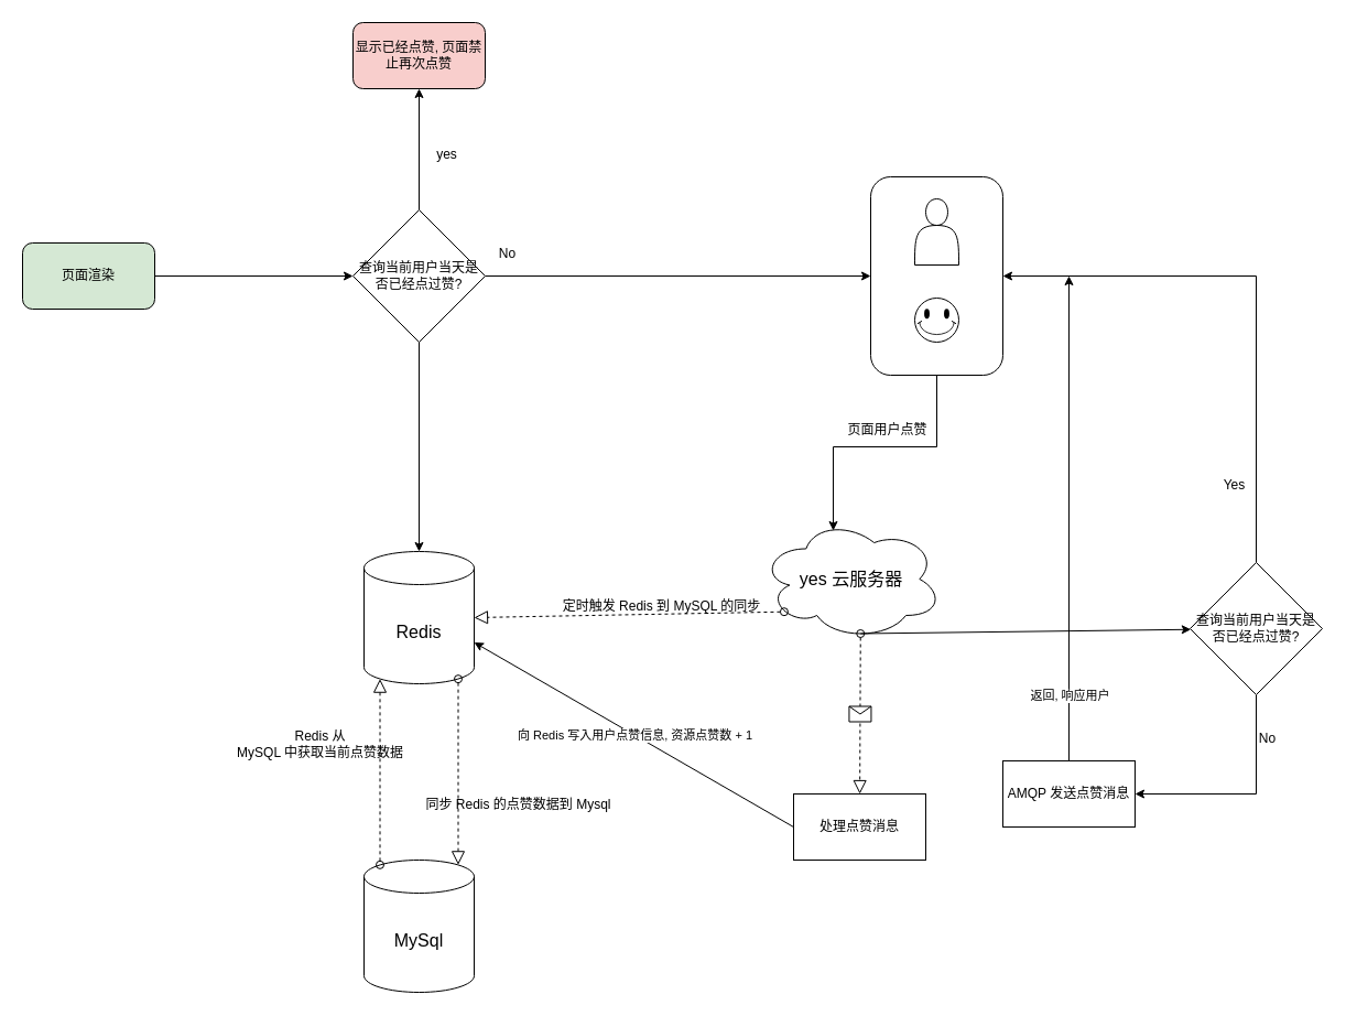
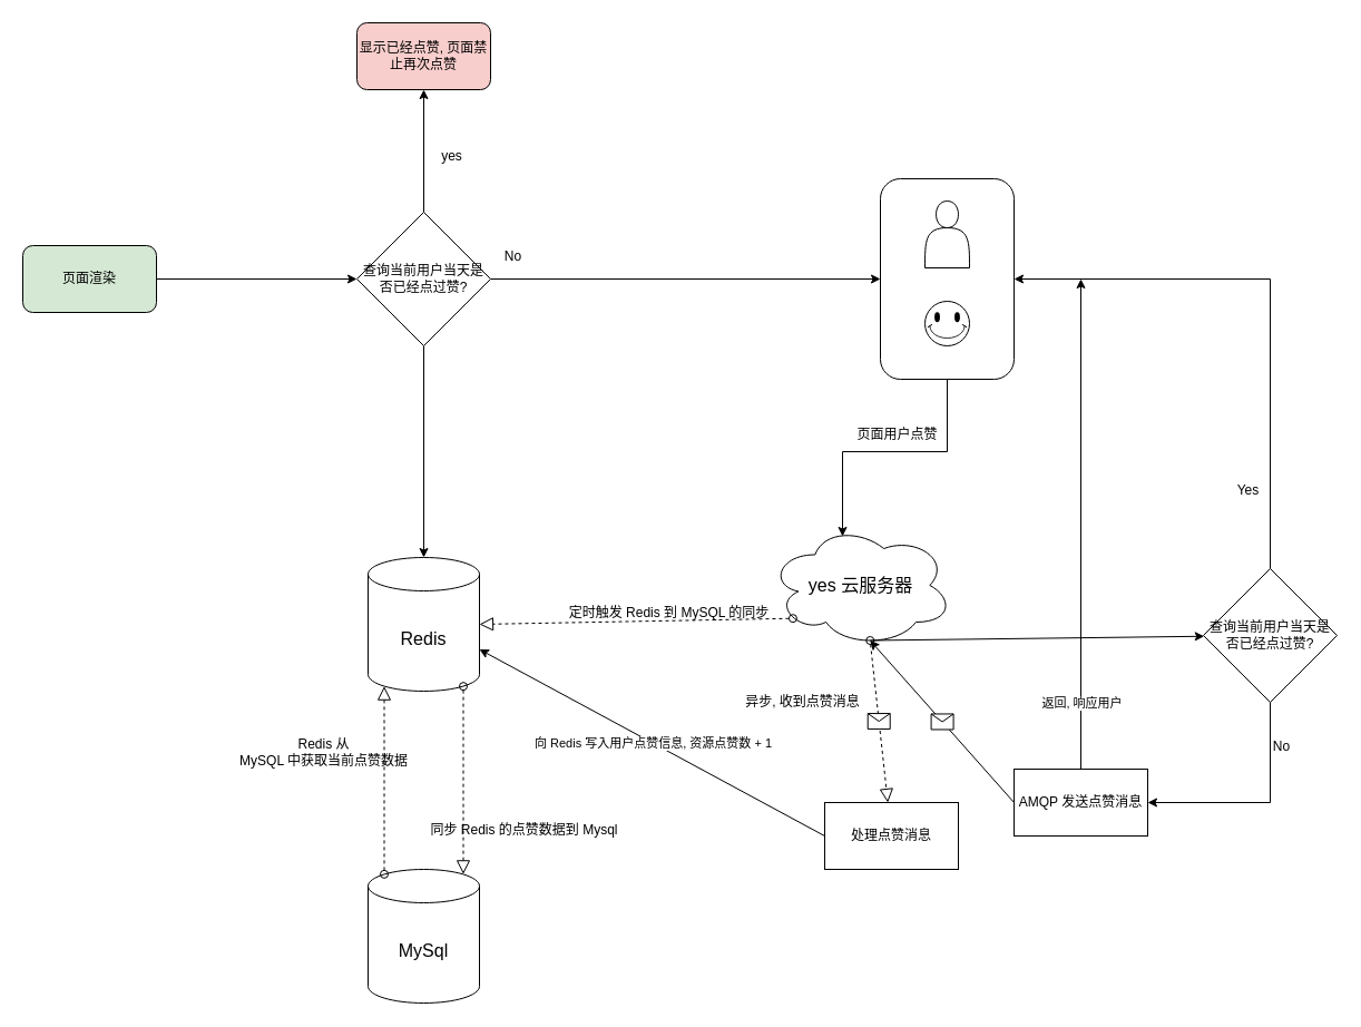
  <mxCell id="0" />
  <mxCell id="1" parent="0" />
  <mxCell id="2" style="edgeStyle=orthogonalEdgeStyle;rounded=0;orthogonalLoop=1;jettySize=auto;html=1;exitX=0.5;exitY=1;exitDx=0;exitDy=0;entryX=0.4;entryY=0.1;entryDx=0;entryDy=0;entryPerimeter=0;" edge="1" parent="1" source="3" target="7"><mxGeometry relative="1" as="geometry" /></mxCell>
  <mxCell id="3" value="" style="rounded=1;whiteSpace=wrap;html=1;" vertex="1" parent="1"><mxGeometry x="790" y="160" width="120" height="180" as="geometry" /></mxCell>
  <mxCell id="4" value="" style="shape=actor;whiteSpace=wrap;html=1;" vertex="1" parent="1"><mxGeometry x="830" y="180" width="40" height="60" as="geometry" /></mxCell>
  <mxCell id="5" value="" style="verticalLabelPosition=bottom;verticalAlign=top;html=1;shape=mxgraph.basic.smiley" vertex="1" parent="1"><mxGeometry x="830" y="270" width="40" height="40" as="geometry" /></mxCell>
  <mxCell id="6" value="页面用户点赞" style="text;html=1;align=center;verticalAlign=middle;resizable=0;points=[];autosize=1;" vertex="1" parent="1"><mxGeometry x="760" y="380" width="90" height="20" as="geometry" /></mxCell>
  <mxCell id="7" value="&lt;font size=&quot;3&quot;&gt;yes 云服务器&lt;/font&gt;" style="ellipse;shape=cloud;whiteSpace=wrap;html=1;" vertex="1" parent="1"><mxGeometry x="690" y="470" width="165" height="110" as="geometry" /></mxCell>
  <mxCell id="8" value="&lt;font size=&quot;3&quot;&gt;Redis&lt;/font&gt;" style="shape=cylinder3;whiteSpace=wrap;html=1;boundedLbl=1;backgroundOutline=1;size=15;" vertex="1" parent="1"><mxGeometry x="330" y="500" width="100" height="120" as="geometry" /></mxCell>
  <mxCell id="9" value="" style="endArrow=classic;html=1;exitX=0.55;exitY=0.95;exitDx=0;exitDy=0;exitPerimeter=0;" edge="1" parent="1" source="7" target="12"><mxGeometry width="50" height="50" relative="1" as="geometry"><mxPoint x="1600" y="90" as="sourcePoint" /><mxPoint x="1650" y="40" as="targetPoint" /></mxGeometry></mxCell>
  <mxCell id="10" style="edgeStyle=orthogonalEdgeStyle;rounded=0;orthogonalLoop=1;jettySize=auto;html=1;exitX=0.5;exitY=1;exitDx=0;exitDy=0;entryX=1;entryY=0.5;entryDx=0;entryDy=0;" edge="1" parent="1" source="12" target="23"><mxGeometry relative="1" as="geometry" /></mxCell>
  <mxCell id="11" style="edgeStyle=orthogonalEdgeStyle;rounded=0;orthogonalLoop=1;jettySize=auto;html=1;exitX=0.5;exitY=0;exitDx=0;exitDy=0;entryX=1;entryY=0.5;entryDx=0;entryDy=0;" edge="1" parent="1" source="12" target="3"><mxGeometry relative="1" as="geometry" /></mxCell>
  <mxCell id="12" value="查询当前用户当天是否已经点过赞?" style="rhombus;whiteSpace=wrap;html=1;" vertex="1" parent="1"><mxGeometry x="1080" y="510" width="120" height="120" as="geometry" /></mxCell>
  <mxCell id="13" style="edgeStyle=orthogonalEdgeStyle;rounded=0;orthogonalLoop=1;jettySize=auto;html=1;exitX=1;exitY=0.5;exitDx=0;exitDy=0;" edge="1" parent="1" source="14" target="18"><mxGeometry relative="1" as="geometry" /></mxCell>
  <mxCell id="14" value="页面渲染" style="rounded=1;whiteSpace=wrap;html=1;fillColor=#d5e8d4;" vertex="1" parent="1"><mxGeometry x="20" y="220" width="120" height="60" as="geometry" /></mxCell>
  <mxCell id="15" style="edgeStyle=orthogonalEdgeStyle;rounded=0;orthogonalLoop=1;jettySize=auto;html=1;exitX=1;exitY=0.5;exitDx=0;exitDy=0;entryX=0;entryY=0.5;entryDx=0;entryDy=0;" edge="1" parent="1" source="18" target="3"><mxGeometry relative="1" as="geometry" /></mxCell>
  <mxCell id="16" style="edgeStyle=orthogonalEdgeStyle;rounded=0;orthogonalLoop=1;jettySize=auto;html=1;exitX=0.5;exitY=0;exitDx=0;exitDy=0;entryX=0.5;entryY=1;entryDx=0;entryDy=0;" edge="1" parent="1" source="18" target="19"><mxGeometry relative="1" as="geometry" /></mxCell>
  <mxCell id="17" style="edgeStyle=orthogonalEdgeStyle;rounded=0;orthogonalLoop=1;jettySize=auto;html=1;exitX=0.5;exitY=1;exitDx=0;exitDy=0;" edge="1" parent="1" source="18" target="8"><mxGeometry relative="1" as="geometry" /></mxCell>
  <mxCell id="18" value="查询当前用户当天是否已经点过赞?" style="rhombus;whiteSpace=wrap;html=1;" vertex="1" parent="1"><mxGeometry x="320" y="190" width="120" height="120" as="geometry" /></mxCell>
  <mxCell id="19" value="显示已经点赞, 页面禁止再次点赞" style="rounded=1;whiteSpace=wrap;html=1;fillColor=#f8cecc;" vertex="1" parent="1"><mxGeometry x="320" y="20" width="120" height="60" as="geometry" /></mxCell>
  <mxCell id="20" value="yes" style="text;html=1;align=center;verticalAlign=middle;resizable=0;points=[];autosize=1;" vertex="1" parent="1"><mxGeometry x="390" y="130" width="30" height="20" as="geometry" /></mxCell>
  <mxCell id="21" value="No" style="text;html=1;align=center;verticalAlign=middle;resizable=0;points=[];autosize=1;" vertex="1" parent="1"><mxGeometry x="445" y="220" width="30" height="20" as="geometry" /></mxCell>
  <mxCell id="22" value="Yes" style="text;html=1;align=center;verticalAlign=middle;resizable=0;points=[];autosize=1;" vertex="1" parent="1"><mxGeometry x="1100" y="430" width="40" height="20" as="geometry" /></mxCell>
  <mxCell id="23" value="AMQP 发送点赞消息" style="rounded=0;whiteSpace=wrap;html=1;" vertex="1" parent="1"><mxGeometry x="910" y="690" width="120" height="60" as="geometry" /></mxCell>
+ <mxCell id="24" value="" style="endArrow=classic;html=1;exitX=0;exitY=0.5;exitDx=0;exitDy=0;entryX=0.55;entryY=0.95;entryDx=0;entryDy=0;entryPerimeter=0;" edge="1" parent="1" source="23" target="7"><mxGeometry relative="1" as="geometry"><mxPoint x="870" y="710" as="sourcePoint" /><mxPoint x="1250" y="740" as="targetPoint" /></mxGeometry></mxCell>
+ <mxCell id="25" value="" style="shape=message;html=1;outlineConnect=0;" vertex="1" parent="24"><mxGeometry width="20" height="14" relative="1" as="geometry"><mxPoint x="-10" y="-7" as="offset" /></mxGeometry></mxCell>
  <mxCell id="26" value="No" style="text;html=1;align=center;verticalAlign=middle;resizable=0;points=[];autosize=1;" vertex="1" parent="1"><mxGeometry x="1135" y="660" width="30" height="20" as="geometry" /></mxCell>
- <mxCell id="27" value="处理点赞消息" style="rounded=0;whiteSpace=wrap;html=1;" vertex="1" parent="1"><mxGeometry x="720" y="720" width="120" height="60" as="geometry" /></mxCell>
+ <mxCell id="27" value="处理点赞消息" style="rounded=0;whiteSpace=wrap;html=1;" vertex="1" parent="1"><mxGeometry x="740" y="720" width="120" height="60" as="geometry" /></mxCell>
  <mxCell id="28" value="" style="endArrow=classic;html=1;exitX=0.5;exitY=0;exitDx=0;exitDy=0;" edge="1" parent="1" source="23"><mxGeometry relative="1" as="geometry"><mxPoint x="730" y="430" as="sourcePoint" /><mxPoint x="970" y="250" as="targetPoint" /></mxGeometry></mxCell>
  <mxCell id="29" value="返回, 响应用户" style="edgeLabel;resizable=0;html=1;align=center;verticalAlign=middle;" connectable="0" vertex="1" parent="28"><mxGeometry relative="1" as="geometry"><mxPoint y="160" as="offset" /></mxGeometry></mxCell>
  <mxCell id="30" value="" style="startArrow=oval;startFill=0;startSize=7;endArrow=block;endFill=0;endSize=10;dashed=1;html=1;exitX=0.55;exitY=0.95;exitDx=0;exitDy=0;exitPerimeter=0;" edge="1" parent="1" source="7" target="27"><mxGeometry relative="1" as="geometry"><mxPoint x="780" y="580" as="sourcePoint" /><mxPoint x="780" y="669.5" as="targetPoint" /></mxGeometry></mxCell>
  <mxCell id="31" value="" style="shape=message;html=1;outlineConnect=0;" vertex="1" parent="30"><mxGeometry width="20" height="14" relative="1" as="geometry"><mxPoint x="-10" y="-7" as="offset" /></mxGeometry></mxCell>
+ <mxCell id="32" value="异步, 收到点赞消息" style="text;html=1;align=center;verticalAlign=middle;resizable=0;points=[];autosize=1;" vertex="1" parent="1"><mxGeometry x="660" y="620" width="120" height="20" as="geometry" /></mxCell>
  <mxCell id="33" value="" style="endArrow=classic;html=1;exitX=0;exitY=0.5;exitDx=0;exitDy=0;entryX=1;entryY=0;entryDx=0;entryDy=82.5;entryPerimeter=0;" edge="1" parent="1" source="27" target="8"><mxGeometry relative="1" as="geometry"><mxPoint x="550" y="719" as="sourcePoint" /><mxPoint x="650" y="719" as="targetPoint" /></mxGeometry></mxCell>
  <mxCell id="34" value="向 Redis 写入用户点赞信息, 资源点赞数 + 1" style="edgeLabel;resizable=0;html=1;align=center;verticalAlign=middle;" connectable="0" vertex="1" parent="33"><mxGeometry relative="1" as="geometry" /></mxCell>
  <mxCell id="35" value="&lt;font size=&quot;3&quot;&gt;MySql&lt;/font&gt;" style="shape=cylinder3;whiteSpace=wrap;html=1;boundedLbl=1;backgroundOutline=1;size=15;" vertex="1" parent="1"><mxGeometry x="330" y="780" width="100" height="120" as="geometry" /></mxCell>
  <mxCell id="36" value="" style="startArrow=oval;startFill=0;startSize=7;endArrow=block;endFill=0;endSize=10;dashed=1;html=1;exitX=0.855;exitY=1;exitDx=0;exitDy=-4.35;exitPerimeter=0;entryX=0.855;entryY=0;entryDx=0;entryDy=4.35;entryPerimeter=0;" edge="1" parent="1" source="8" target="35"><mxGeometry width="100" relative="1" as="geometry"><mxPoint x="570" y="630" as="sourcePoint" /><mxPoint x="670" y="630" as="targetPoint" /></mxGeometry></mxCell>
- <mxCell id="37" value="同步 Redis 的点赞数据到 Mysql" style="text;html=1;align=center;verticalAlign=middle;resizable=0;points=[];autosize=1;" vertex="1" parent="1"><mxGeometry x="380" y="720" width="180" height="20" as="geometry" /></mxCell>
+ <mxCell id="37" value="同步 Redis 的点赞数据到 Mysql" style="text;html=1;align=center;verticalAlign=middle;resizable=0;points=[];autosize=1;" vertex="1" parent="1"><mxGeometry x="380" y="735" width="180" height="20" as="geometry" /></mxCell>
  <mxCell id="38" value="" style="startArrow=oval;startFill=0;startSize=7;endArrow=block;endFill=0;endSize=10;dashed=1;html=1;exitX=0.13;exitY=0.77;exitDx=0;exitDy=0;exitPerimeter=0;entryX=1;entryY=0.5;entryDx=0;entryDy=0;entryPerimeter=0;" edge="1" parent="1" source="7" target="8"><mxGeometry width="100" relative="1" as="geometry"><mxPoint x="570" y="630" as="sourcePoint" /><mxPoint x="670" y="630" as="targetPoint" /></mxGeometry></mxCell>
  <mxCell id="39" value="定时触发 Redis 到 MySQL 的同步" style="text;html=1;align=center;verticalAlign=middle;resizable=0;points=[];autosize=1;" vertex="1" parent="1"><mxGeometry x="500" y="540" width="200" height="20" as="geometry" /></mxCell>
  <mxCell id="40" value="" style="startArrow=oval;startFill=0;startSize=7;endArrow=block;endFill=0;endSize=10;dashed=1;html=1;exitX=0.145;exitY=0;exitDx=0;exitDy=4.35;exitPerimeter=0;entryX=0.145;entryY=1;entryDx=0;entryDy=-4.35;entryPerimeter=0;" edge="1" parent="1" source="35" target="8"><mxGeometry width="100" relative="1" as="geometry"><mxPoint x="570" y="630" as="sourcePoint" /><mxPoint x="670" y="630" as="targetPoint" /></mxGeometry></mxCell>
  <mxCell id="41" value="Redis 从&lt;br&gt;MySQL 中获取当前点赞数据" style="text;html=1;align=center;verticalAlign=middle;resizable=0;points=[];autosize=1;" vertex="1" parent="1"><mxGeometry x="205" y="660" width="170" height="30" as="geometry" /></mxCell>
